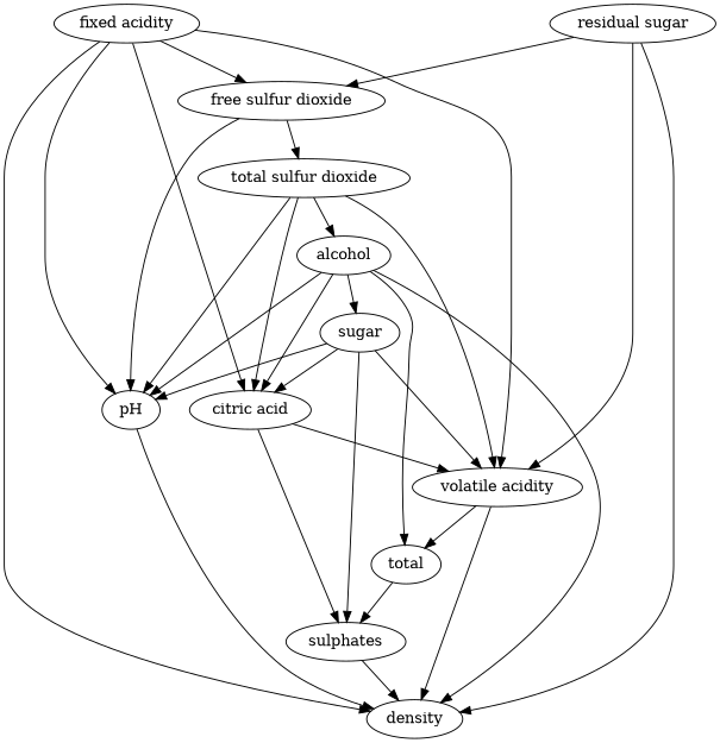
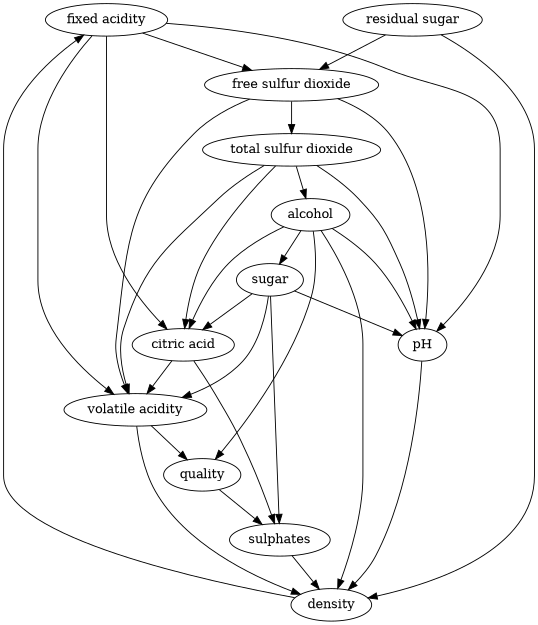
  strict digraph {
    n1 [label="fixed acidity"]
    n2 [label="volatile acidity"]
    n3 [label="citric acid"]
    n4 [label="free sulfur dioxide"]
    n5 [label=density]
    n6 [label=pH]
-   n7 [label=total]
+   n7 [label=quality]
    n8 [label=sulphates]
    n9 [label="total sulfur dioxide"]
    n10 [label="residual sugar"]
    n11 [label=sugar]
    n12 [label=alcohol]
    n1 -> n2
    n1 -> n3
    n1 -> n4
-   n1 -> n5
+   n5 -> n1
    n1 -> n6
    n2 -> n5
    n2 -> n7
    n3 -> n2
    n3 -> n8
-   n10 -> n2
+   n4 -> n2
    n4 -> n6
    n4 -> n9
    n6 -> n5
    n7 -> n8
    n8 -> n5
    n9 -> n2
    n9 -> n3
    n9 -> n6
    n9 -> n12
    n10 -> n4
    n10 -> n5
    n11 -> n2
    n11 -> n3
    n11 -> n6
    n11 -> n8
    n12 -> n3
    n12 -> n5
    n12 -> n6
    n12 -> n7
    n12 -> n11
  }
